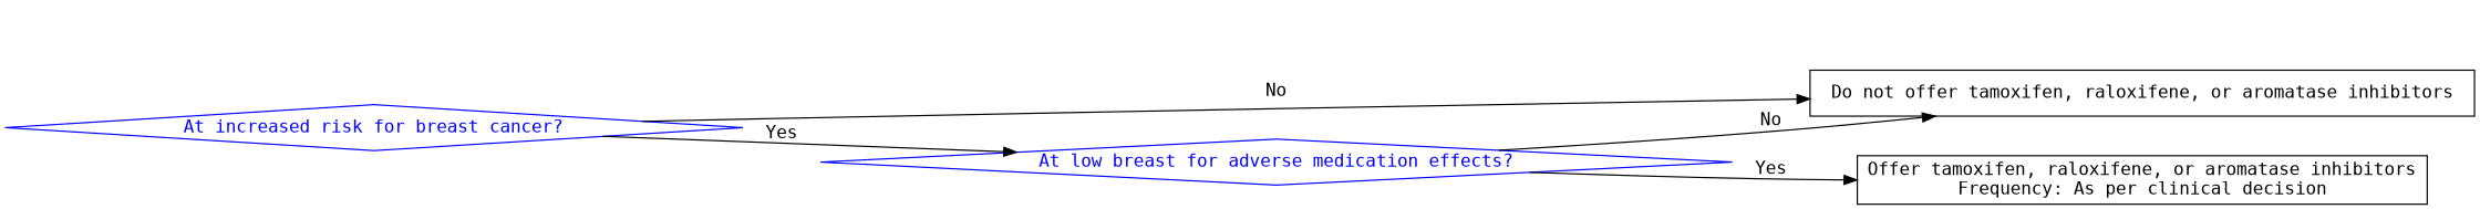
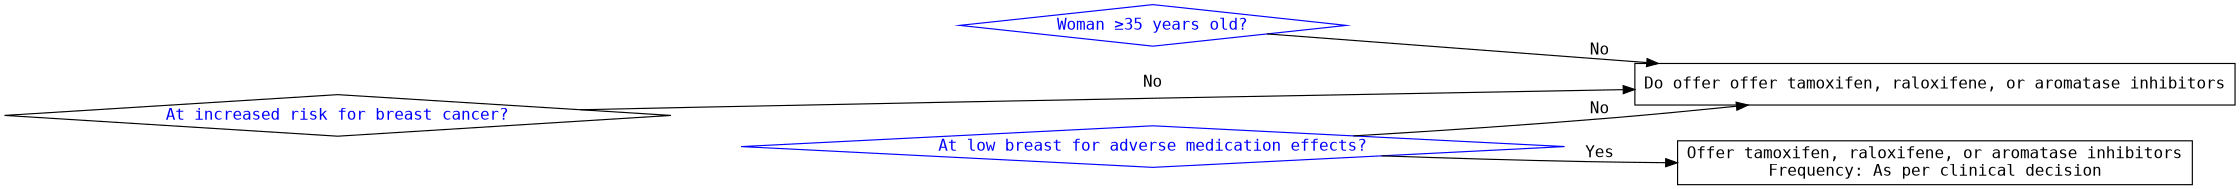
  digraph {
    fontname="DejaVu Sans Mono"
    rankdir=LR
    node [color=blue fontcolor=blue fontname="DejaVu Sans Mono" shape=diamond]
    edge [fontname="DejaVu Sans Mono"]
-   n2 [color=black fontcolor=black label="Do not offer tamoxifen, raloxifene, or aromatase inhibitors" shape=rectangle]
-   n3 [label="At increased risk for breast cancer?"]
+   n1 [label="Woman ≥35 years old?"]
+   n2 [color=black fontcolor=black label="Do offer offer tamoxifen, raloxifene, or aromatase inhibitors" shape=rectangle]
+   n3 [color=black label="At increased risk for breast cancer?"]
    n4 [label="At low breast for adverse medication effects?"]
    n5 [color=black fontcolor=black label="Offer tamoxifen, raloxifene, or aromatase inhibitors\nFrequency: As per clinical decision" shape=rectangle]
+   n1 -> n2 [label=No]
    n3 -> n2 [label=No]
-   n3 -> n4 [label=Yes]
    n4 -> n2 [label=No]
    n4 -> n5 [label=Yes]
  }
